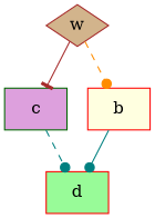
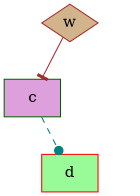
  digraph {
    node [Processor=0 Weight=2 color=red shape=box style=filled]
    edge [Weight=2 arrowhead=dot color=teal style=solid]
    w [Start=0 color=brown fillcolor=tan shape=diamond]
    c [Start=2 Weight=3 color=darkgreen fillcolor=plum]
-   b [Processor=1 Start=3 Weight=3 fillcolor=lightyellow]
    d [Processor=1 Start=6 fillcolor=palegreen]
    w -> c [arrowhead=tee color=brown]
-   w -> b [Weight=1 color=darkorange style=dashed]
    c -> d [Weight=1 style=dashed]
-   b -> d
  }
